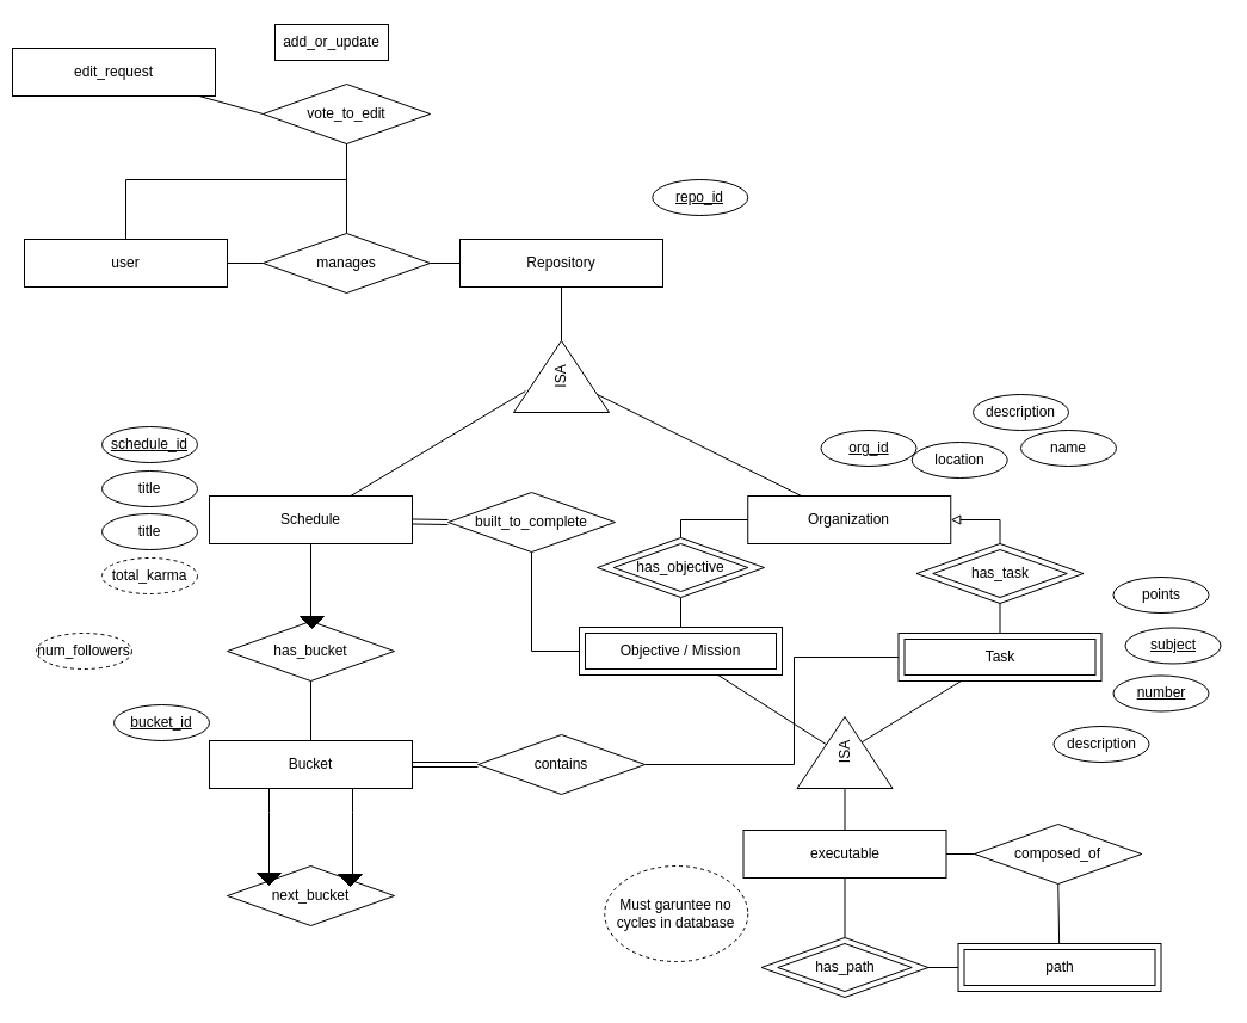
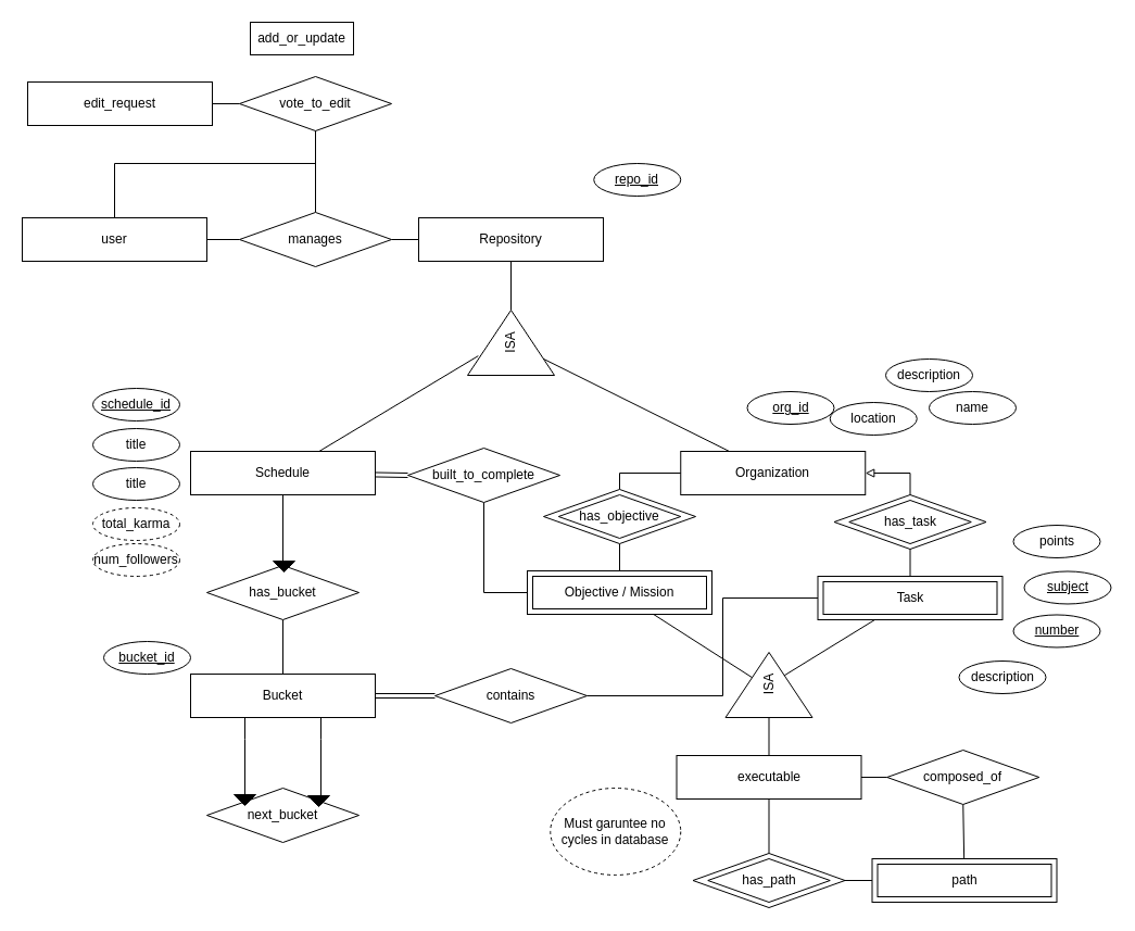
  <mxCell id="0" />
  <mxCell id="1" parent="0" />
  <mxCell id="2" style="edgeStyle=none;rounded=0;orthogonalLoop=1;jettySize=auto;html=1;entryX=0;entryY=0.5;entryDx=0;entryDy=0;endArrow=none;endFill=0;shape=link;" parent="1" source="5" target="31" edge="1"><mxGeometry relative="1" as="geometry" /></mxCell>
  <mxCell id="3" style="edgeStyle=none;rounded=0;orthogonalLoop=1;jettySize=auto;html=1;entryX=0.5;entryY=0;entryDx=0;entryDy=0;endArrow=none;endFill=0;" parent="1" source="5" target="27" edge="1"><mxGeometry relative="1" as="geometry" /></mxCell>
  <mxCell id="4" style="edgeStyle=none;rounded=0;orthogonalLoop=1;jettySize=auto;html=1;entryX=0.298;entryY=0.123;entryDx=0;entryDy=0;entryPerimeter=0;endArrow=none;endFill=0;" parent="1" source="5" target="60" edge="1"><mxGeometry relative="1" as="geometry" /></mxCell>
  <mxCell id="5" value="Schedule" style="rounded=0;whiteSpace=wrap;html=1;" parent="1" vertex="1"><mxGeometry x="175" y="415" width="170" height="40" as="geometry" /></mxCell>
  <mxCell id="6" style="edgeStyle=orthogonalEdgeStyle;rounded=0;orthogonalLoop=1;jettySize=auto;html=1;entryX=0.5;entryY=0;entryDx=0;entryDy=0;endArrow=none;endFill=0;" parent="1" target="20" edge="1"><mxGeometry relative="1" as="geometry"><mxPoint x="660" y="430" as="sourcePoint" /><Array as="points"><mxPoint x="660" y="435" /><mxPoint x="570" y="435" /></Array></mxGeometry></mxCell>
  <mxCell id="7" style="rounded=0;orthogonalLoop=1;jettySize=auto;html=1;endArrow=none;endFill=0;" parent="1" source="8" target="60" edge="1"><mxGeometry relative="1" as="geometry" /></mxCell>
  <mxCell id="8" value="Organization" style="rounded=0;whiteSpace=wrap;html=1;" parent="1" vertex="1"><mxGeometry x="626.25" y="415" width="170" height="40" as="geometry" /></mxCell>
  <mxCell id="9" style="edgeStyle=none;rounded=0;orthogonalLoop=1;jettySize=auto;html=1;entryX=0.595;entryY=0.328;entryDx=0;entryDy=0;entryPerimeter=0;endArrow=none;endFill=0;" parent="1" source="10" target="48" edge="1"><mxGeometry relative="1" as="geometry" /></mxCell>
  <mxCell id="10" value="Objective / Mission&lt;span style=&quot;color: rgba(0, 0, 0, 0); font-family: monospace; font-size: 0px; text-align: start;&quot;&gt;%3CmxGraphModel%3E%3Croot%3E%3CmxCell%20id%3D%220%22%2F%3E%3CmxCell%20id%3D%221%22%20parent%3D%220%22%2F%3E%3CmxCell%20id%3D%222%22%20value%3D%22Schedule%22%20style%3D%22rounded%3D0%3BwhiteSpace%3Dwrap%3Bhtml%3D1%3B%22%20vertex%3D%221%22%20parent%3D%221%22%3E%3CmxGeometry%20x%3D%22110%22%20y%3D%22410%22%20width%3D%22170%22%20height%3D%2240%22%20as%3D%22geometry%22%2F%3E%3C%2FmxCell%3E%3C%2Froot%3E%3C%2FmxGraphModel%3E&lt;/span&gt;" style="rounded=0;whiteSpace=wrap;html=1;" parent="1" vertex="1"><mxGeometry x="485" y="525" width="170" height="40" as="geometry" /></mxCell>
  <mxCell id="11" style="edgeStyle=none;rounded=0;orthogonalLoop=1;jettySize=auto;html=1;endArrow=none;endFill=0;" parent="1" source="12" target="48" edge="1"><mxGeometry relative="1" as="geometry" /></mxCell>
  <mxCell id="12" value="Task" style="rounded=0;whiteSpace=wrap;html=1;" parent="1" vertex="1"><mxGeometry x="752.5" y="530" width="170" height="40" as="geometry" /></mxCell>
  <mxCell id="13" value="" style="rounded=0;whiteSpace=wrap;html=1;fillColor=none;" parent="1" vertex="1"><mxGeometry x="757.5" y="535" width="160" height="30" as="geometry" /></mxCell>
  <mxCell id="14" value="" style="rounded=0;whiteSpace=wrap;html=1;fillColor=none;" parent="1" vertex="1"><mxGeometry x="490" y="530" width="160" height="30" as="geometry" /></mxCell>
  <mxCell id="15" style="edgeStyle=orthogonalEdgeStyle;rounded=0;orthogonalLoop=1;jettySize=auto;html=1;endArrow=block;endFill=0;entryX=1;entryY=0.5;entryDx=0;entryDy=0;" parent="1" source="17" target="8" edge="1"><mxGeometry relative="1" as="geometry"><mxPoint x="802.5" y="430" as="targetPoint" /><Array as="points"><mxPoint x="838" y="435" /></Array></mxGeometry></mxCell>
  <mxCell id="16" style="edgeStyle=none;rounded=0;orthogonalLoop=1;jettySize=auto;html=1;endArrow=none;endFill=0;entryX=0.5;entryY=0;entryDx=0;entryDy=0;" parent="1" source="17" target="12" edge="1"><mxGeometry relative="1" as="geometry"><mxPoint x="837.5" y="525" as="targetPoint" /></mxGeometry></mxCell>
  <mxCell id="17" value="has_task" style="rhombus;whiteSpace=wrap;html=1;fillColor=default;" parent="1" vertex="1"><mxGeometry x="767.5" y="455" width="140" height="50" as="geometry" /></mxCell>
  <mxCell id="18" value="" style="rhombus;whiteSpace=wrap;html=1;fillColor=none;" parent="1" vertex="1"><mxGeometry x="781.25" y="460" width="112.5" height="40" as="geometry" /></mxCell>
  <mxCell id="19" style="edgeStyle=none;rounded=0;orthogonalLoop=1;jettySize=auto;html=1;entryX=0.5;entryY=0;entryDx=0;entryDy=0;endArrow=none;endFill=0;" parent="1" source="20" target="10" edge="1"><mxGeometry relative="1" as="geometry" /></mxCell>
  <mxCell id="20" value="has_objective" style="rhombus;whiteSpace=wrap;html=1;fillColor=default;" parent="1" vertex="1"><mxGeometry x="500" y="450" width="140" height="50" as="geometry" /></mxCell>
  <mxCell id="21" value="" style="rhombus;whiteSpace=wrap;html=1;fillColor=none;" parent="1" vertex="1"><mxGeometry x="513.75" y="455" width="112.5" height="40" as="geometry" /></mxCell>
  <mxCell id="22" style="rounded=0;orthogonalLoop=1;jettySize=auto;html=1;entryX=0;entryY=0;entryDx=0;entryDy=0;endArrow=none;endFill=0;edgeStyle=orthogonalEdgeStyle;" parent="1" source="25" target="28" edge="1"><mxGeometry relative="1" as="geometry"><Array as="points"><mxPoint x="225" y="680" /><mxPoint x="225" y="680" /></Array></mxGeometry></mxCell>
  <mxCell id="23" style="edgeStyle=orthogonalEdgeStyle;rounded=0;orthogonalLoop=1;jettySize=auto;html=1;entryX=1;entryY=0;entryDx=0;entryDy=0;endArrow=none;endFill=0;" parent="1" source="25" target="28" edge="1"><mxGeometry relative="1" as="geometry"><Array as="points"><mxPoint x="295" y="680" /><mxPoint x="295" y="680" /></Array></mxGeometry></mxCell>
  <mxCell id="24" style="edgeStyle=orthogonalEdgeStyle;rounded=0;orthogonalLoop=1;jettySize=auto;html=1;entryX=0;entryY=0.5;entryDx=0;entryDy=0;endArrow=none;endFill=0;shape=link;" parent="1" source="25" target="74" edge="1"><mxGeometry relative="1" as="geometry" /></mxCell>
  <mxCell id="25" value="Bucket" style="rounded=0;whiteSpace=wrap;html=1;" parent="1" vertex="1"><mxGeometry x="175" y="620" width="170" height="40" as="geometry" /></mxCell>
  <mxCell id="26" style="edgeStyle=none;rounded=0;orthogonalLoop=1;jettySize=auto;html=1;entryX=0.5;entryY=0;entryDx=0;entryDy=0;endArrow=none;endFill=0;" parent="1" source="27" target="25" edge="1"><mxGeometry relative="1" as="geometry" /></mxCell>
  <mxCell id="27" value="has_bucket" style="rhombus;whiteSpace=wrap;html=1;fillColor=default;" parent="1" vertex="1"><mxGeometry x="190" y="520" width="140" height="50" as="geometry" /></mxCell>
  <mxCell id="28" value="next_bucket" style="rhombus;whiteSpace=wrap;html=1;fillColor=default;" parent="1" vertex="1"><mxGeometry x="190" y="725" width="140" height="50" as="geometry" /></mxCell>
  <mxCell id="29" value="" style="triangle;whiteSpace=wrap;html=1;fillColor=#000000;rotation=90;" parent="1" vertex="1"><mxGeometry x="256" y="511" width="10" height="20" as="geometry" /></mxCell>
  <mxCell id="30" style="edgeStyle=orthogonalEdgeStyle;rounded=0;orthogonalLoop=1;jettySize=auto;html=1;entryX=0;entryY=0.5;entryDx=0;entryDy=0;endArrow=none;endFill=0;" parent="1" source="31" target="10" edge="1"><mxGeometry relative="1" as="geometry"><Array as="points"><mxPoint y="545" x="445" /></Array></mxGeometry></mxCell>
  <mxCell id="31" value="built_to_complete" style="rhombus;whiteSpace=wrap;html=1;fillColor=default;" parent="1" vertex="1"><mxGeometry x="375" y="412" width="140" height="50" as="geometry" /></mxCell>
  <mxCell id="32" style="edgeStyle=none;rounded=0;orthogonalLoop=1;jettySize=auto;html=1;entryX=0.5;entryY=1;entryDx=0;entryDy=0;endArrow=none;endFill=0;" parent="1" source="33" target="56" edge="1"><mxGeometry relative="1" as="geometry" /></mxCell>
  <mxCell id="33" value="path" style="rounded=0;whiteSpace=wrap;html=1;" parent="1" vertex="1"><mxGeometry x="802.5" y="790" width="170" height="40" as="geometry" /></mxCell>
  <mxCell id="34" value="total_karma" style="ellipse;whiteSpace=wrap;html=1;dashed=1;" parent="1" vertex="1"><mxGeometry x="85" y="467" width="80" height="30" as="geometry" /></mxCell>
  <mxCell id="35" value="title" style="ellipse;whiteSpace=wrap;html=1;" parent="1" vertex="1"><mxGeometry x="85" y="430" width="80" height="30" as="geometry" /></mxCell>
  <mxCell id="36" value="title" style="ellipse;whiteSpace=wrap;html=1;" parent="1" vertex="1"><mxGeometry x="85" y="394" width="80" height="30" as="geometry" /></mxCell>
  <mxCell id="37" value="&lt;u&gt;schedule_id&lt;/u&gt;" style="ellipse;whiteSpace=wrap;html=1;" parent="1" vertex="1"><mxGeometry x="85" y="357" width="80" height="30" as="geometry" /></mxCell>
- <mxCell id="38" value="num_followers" style="ellipse;whiteSpace=wrap;html=1;dashed=1;" parent="1" vertex="1"><mxGeometry x="30" y="530" width="80" height="30" as="geometry" /></mxCell>
+ <mxCell id="38" value="num_followers" style="ellipse;whiteSpace=wrap;html=1;dashed=1;" parent="1" vertex="1"><mxGeometry x="85" y="500" width="80" height="30" as="geometry" /></mxCell>
  <mxCell id="39" value="&lt;u&gt;bucket_id&lt;/u&gt;" style="ellipse;whiteSpace=wrap;html=1;" parent="1" vertex="1"><mxGeometry x="95" y="590" width="80" height="30" as="geometry" /></mxCell>
  <mxCell id="40" value="&lt;u&gt;subject&lt;/u&gt;" style="ellipse;whiteSpace=wrap;html=1;" parent="1" vertex="1"><mxGeometry x="942.5" y="525.48" width="80" height="30" as="geometry" /></mxCell>
  <mxCell id="41" value="&lt;u&gt;number&lt;/u&gt;" style="ellipse;whiteSpace=wrap;html=1;" parent="1" vertex="1"><mxGeometry x="932.5" y="565.48" width="80" height="30" as="geometry" /></mxCell>
  <mxCell id="42" value="description" style="ellipse;whiteSpace=wrap;html=1;" parent="1" vertex="1"><mxGeometry x="882.5" y="608" width="80" height="30" as="geometry" /></mxCell>
  <mxCell id="43" value="points" style="ellipse;whiteSpace=wrap;html=1;" parent="1" vertex="1"><mxGeometry x="932.5" y="483" width="80" height="30" as="geometry" /></mxCell>
  <mxCell id="44" value="description" style="ellipse;whiteSpace=wrap;html=1;" parent="1" vertex="1"><mxGeometry x="815" y="330" width="80" height="30" as="geometry" /></mxCell>
  <mxCell id="45" value="name" style="ellipse;whiteSpace=wrap;html=1;" parent="1" vertex="1"><mxGeometry x="855" y="360" width="80" height="30" as="geometry" /></mxCell>
  <mxCell id="46" value="location" style="ellipse;whiteSpace=wrap;html=1;" parent="1" vertex="1"><mxGeometry x="763.75" y="370" width="80" height="30" as="geometry" /></mxCell>
  <mxCell id="47" style="edgeStyle=none;rounded=0;orthogonalLoop=1;jettySize=auto;html=1;entryX=0.5;entryY=0;entryDx=0;entryDy=0;endArrow=none;endFill=0;" parent="1" source="48" target="50" edge="1"><mxGeometry relative="1" as="geometry" /></mxCell>
  <mxCell id="48" value="ISA" style="triangle;whiteSpace=wrap;html=1;rotation=-90;" parent="1" vertex="1"><mxGeometry x="677.5" y="590" width="60" height="80" as="geometry" /></mxCell>
  <mxCell id="49" style="edgeStyle=none;rounded=0;orthogonalLoop=1;jettySize=auto;html=1;entryX=0.5;entryY=0;entryDx=0;entryDy=0;endArrow=none;endFill=0;" parent="1" source="50" target="52" edge="1"><mxGeometry relative="1" as="geometry" /></mxCell>
  <mxCell id="50" value="executable" style="rounded=0;whiteSpace=wrap;html=1;" parent="1" vertex="1"><mxGeometry x="622.5" y="695" width="170" height="40" as="geometry" /></mxCell>
  <mxCell id="51" style="edgeStyle=none;rounded=0;orthogonalLoop=1;jettySize=auto;html=1;entryX=0;entryY=0.5;entryDx=0;entryDy=0;endArrow=none;endFill=0;" parent="1" source="52" target="33" edge="1"><mxGeometry relative="1" as="geometry" /></mxCell>
  <mxCell id="52" value="has_path" style="rhombus;whiteSpace=wrap;html=1;fillColor=default;" parent="1" vertex="1"><mxGeometry x="637.5" y="785" width="140" height="50" as="geometry" /></mxCell>
  <mxCell id="53" value="" style="rhombus;whiteSpace=wrap;html=1;fillColor=none;" parent="1" vertex="1"><mxGeometry x="651.25" y="790" width="112.5" height="40" as="geometry" /></mxCell>
  <mxCell id="54" value="" style="rounded=0;whiteSpace=wrap;html=1;fillColor=none;" parent="1" vertex="1"><mxGeometry x="807.5" y="795" width="160" height="30" as="geometry" /></mxCell>
  <mxCell id="55" style="edgeStyle=none;rounded=0;orthogonalLoop=1;jettySize=auto;html=1;entryX=1;entryY=0.5;entryDx=0;entryDy=0;endArrow=none;endFill=0;" parent="1" source="56" target="50" edge="1"><mxGeometry relative="1" as="geometry" /></mxCell>
  <mxCell id="56" value="composed_of" style="rhombus;whiteSpace=wrap;html=1;fillColor=default;" parent="1" vertex="1"><mxGeometry x="816.25" y="690" width="140" height="50" as="geometry" /></mxCell>
  <mxCell id="57" value="" style="triangle;whiteSpace=wrap;html=1;fillColor=#000000;rotation=90;" parent="1" vertex="1"><mxGeometry x="220" y="726" width="10" height="20" as="geometry" /></mxCell>
  <mxCell id="58" value="" style="triangle;whiteSpace=wrap;html=1;fillColor=#000000;rotation=90;" parent="1" vertex="1"><mxGeometry x="288" y="727" width="10" height="20" as="geometry" /></mxCell>
  <mxCell id="59" style="edgeStyle=none;rounded=0;orthogonalLoop=1;jettySize=auto;html=1;entryX=0.5;entryY=1;entryDx=0;entryDy=0;endArrow=none;endFill=0;" parent="1" source="60" target="61" edge="1"><mxGeometry relative="1" as="geometry" /></mxCell>
  <mxCell id="60" value="ISA" style="triangle;whiteSpace=wrap;html=1;rotation=-90;" parent="1" vertex="1"><mxGeometry x="440" y="275" width="60" height="80" as="geometry" /></mxCell>
  <mxCell id="61" value="Repository" style="rounded=0;whiteSpace=wrap;html=1;" parent="1" vertex="1"><mxGeometry x="385" y="200" width="170" height="40" as="geometry" /></mxCell>
  <mxCell id="62" value="&lt;u&gt;repo_id&lt;/u&gt;" style="ellipse;whiteSpace=wrap;html=1;" parent="1" vertex="1"><mxGeometry x="546.25" y="150" width="80" height="30" as="geometry" /></mxCell>
  <mxCell id="63" value="&lt;u&gt;org_id&lt;/u&gt;" style="ellipse;whiteSpace=wrap;html=1;" parent="1" vertex="1"><mxGeometry x="687.5" y="360" width="80" height="30" as="geometry" /></mxCell>
  <mxCell id="64" style="edgeStyle=none;rounded=0;orthogonalLoop=1;jettySize=auto;html=1;entryX=0;entryY=0.5;entryDx=0;entryDy=0;endArrow=none;endFill=0;" parent="1" source="65" target="67" edge="1"><mxGeometry relative="1" as="geometry" /></mxCell>
- <mxCell id="65" value="edit_request" style="rounded=0;whiteSpace=wrap;html=1;" parent="1" vertex="1"><mxGeometry x="10" y="40" width="170" height="40" as="geometry" /></mxCell>
+ <mxCell id="65" value="edit_request" style="rounded=0;whiteSpace=wrap;html=1;" parent="1" vertex="1"><mxGeometry x="25" y="75" width="170" height="40" as="geometry" /></mxCell>
  <mxCell id="66" style="edgeStyle=orthogonalEdgeStyle;rounded=0;orthogonalLoop=1;jettySize=auto;html=1;endArrow=none;endFill=0;" parent="1" source="67" target="72" edge="1"><mxGeometry relative="1" as="geometry" /></mxCell>
  <mxCell id="67" value="vote_to_edit" style="rhombus;whiteSpace=wrap;html=1;fillColor=default;" parent="1" vertex="1"><mxGeometry x="220" y="70" width="140" height="50" as="geometry" /></mxCell>
  <mxCell id="68" style="edgeStyle=orthogonalEdgeStyle;rounded=0;orthogonalLoop=1;jettySize=auto;html=1;entryX=0.5;entryY=1;entryDx=0;entryDy=0;endArrow=none;endFill=0;" parent="1" source="70" target="67" edge="1"><mxGeometry relative="1" as="geometry"><Array as="points"><mxPoint x="105" y="150" /><mxPoint x="290" y="150" /></Array></mxGeometry></mxCell>
  <mxCell id="69" style="edgeStyle=orthogonalEdgeStyle;rounded=0;orthogonalLoop=1;jettySize=auto;html=1;entryX=0;entryY=0.5;entryDx=0;entryDy=0;endArrow=none;endFill=0;" parent="1" source="70" target="72" edge="1"><mxGeometry relative="1" as="geometry" /></mxCell>
  <mxCell id="70" value="user" style="rounded=0;whiteSpace=wrap;html=1;" parent="1" vertex="1"><mxGeometry x="20" y="200" width="170" height="40" as="geometry" /></mxCell>
  <mxCell id="71" style="edgeStyle=orthogonalEdgeStyle;rounded=0;orthogonalLoop=1;jettySize=auto;html=1;entryX=0;entryY=0.5;entryDx=0;entryDy=0;endArrow=none;endFill=0;" parent="1" source="72" target="61" edge="1"><mxGeometry relative="1" as="geometry" /></mxCell>
  <mxCell id="72" value="manages" style="rhombus;whiteSpace=wrap;html=1;fillColor=default;" parent="1" vertex="1"><mxGeometry x="220" y="195" width="140" height="50" as="geometry" /></mxCell>
  <mxCell id="73" style="edgeStyle=orthogonalEdgeStyle;rounded=0;orthogonalLoop=1;jettySize=auto;html=1;entryX=0;entryY=0.5;entryDx=0;entryDy=0;endArrow=none;endFill=0;" parent="1" source="74" target="12" edge="1"><mxGeometry relative="1" as="geometry"><Array as="points"><mxPoint x="665" y="640" /><mxPoint x="665" y="550" /></Array></mxGeometry></mxCell>
  <mxCell id="74" value="contains" style="rhombus;whiteSpace=wrap;html=1;fillColor=default;" parent="1" vertex="1"><mxGeometry x="400" y="615" width="140" height="50" as="geometry" /></mxCell>
  <mxCell id="75" value="add_or_update" style="whiteSpace=wrap;html=1;rounded=0;" parent="1" vertex="1"><mxGeometry x="230" y="20" width="95" height="30" as="geometry" /></mxCell>
  <mxCell id="76" value="Must garuntee no cycles in database" style="ellipse;whiteSpace=wrap;html=1;dashed=1;" parent="1" vertex="1"><mxGeometry x="506.25" y="725" width="120" height="80" as="geometry" /></mxCell>
